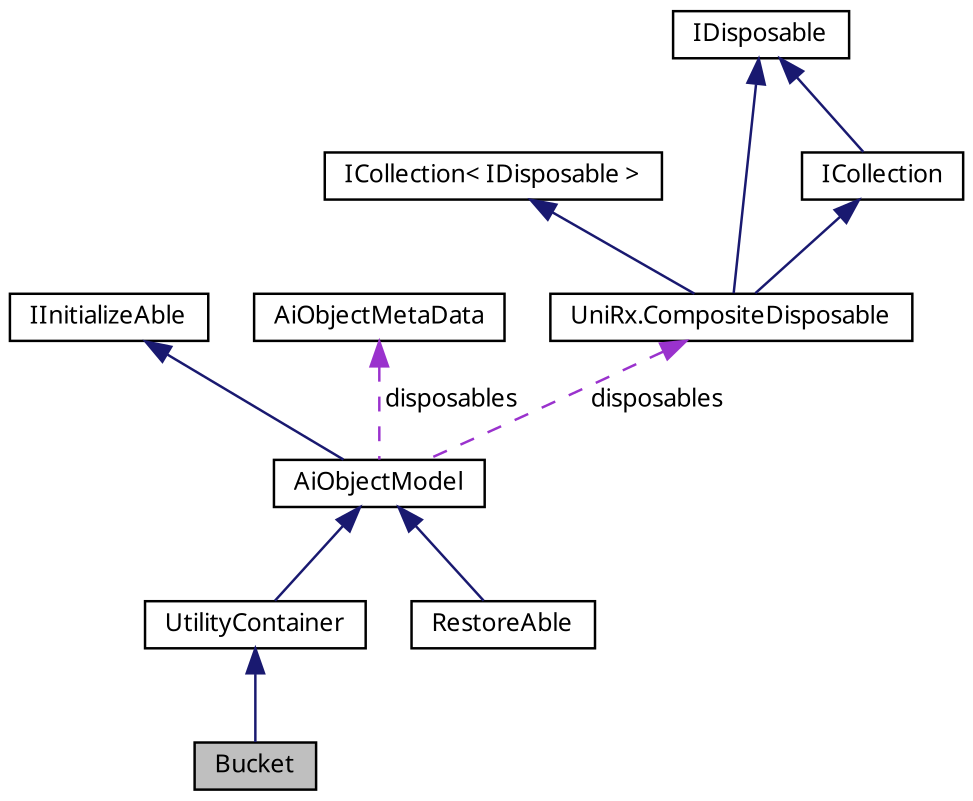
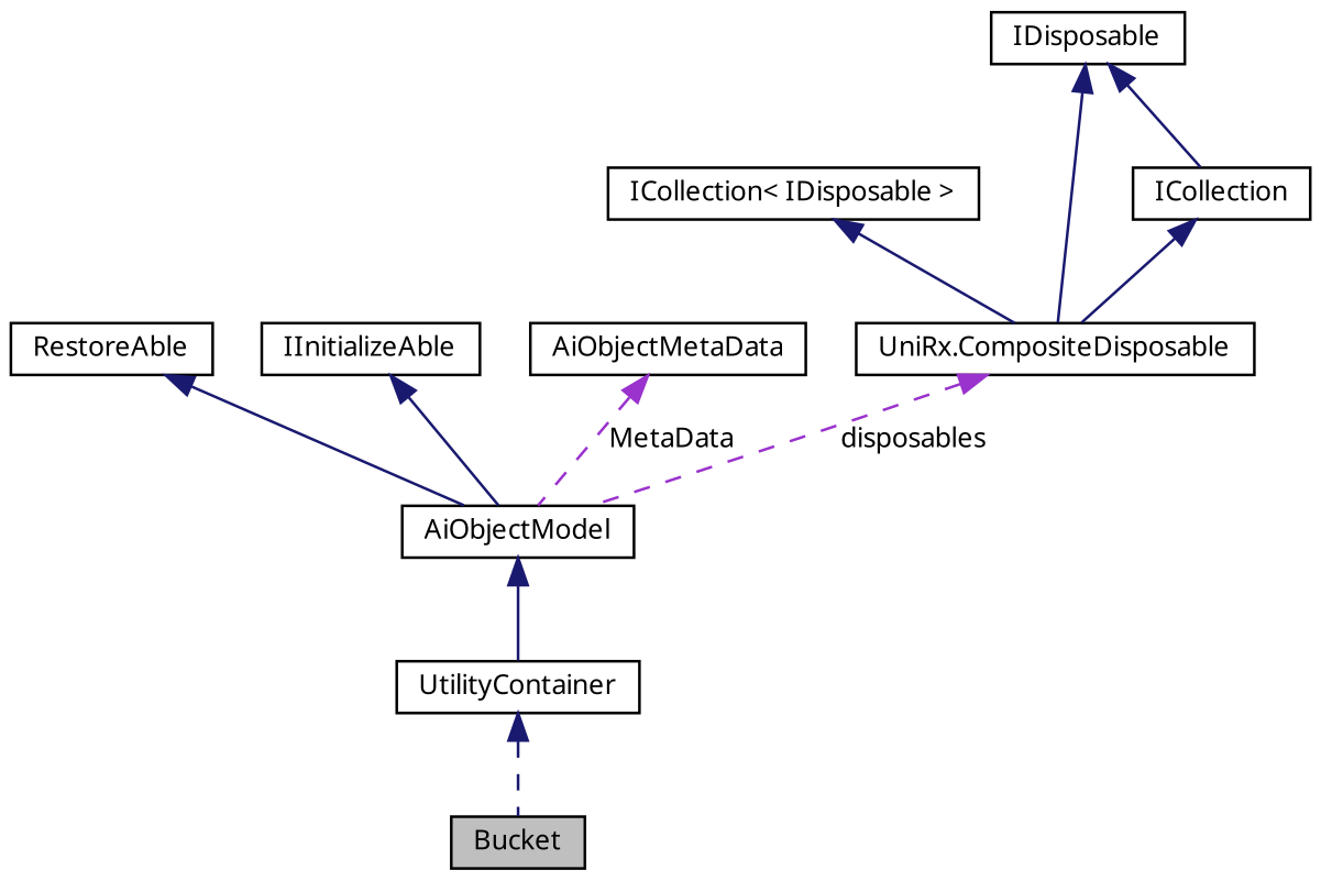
  digraph {
    fontname="Noto Sans"
    node [color=black fillcolor=white fontname="Noto Sans" fontsize=10 shape=record style=filled]
    edge [color=midnightblue dir=back fontname="Noto Sans" fontsize=10 labelfontname=Helvetica labelfontsize=10 style=solid]
    n1 [fillcolor=grey75 fontcolor=black height=0.2 label=Bucket width=0.4]
    n2 [height=0.2 label=UtilityContainer width=0.4]
    n3 [height=0.2 label=AiObjectModel width=0.4]
    n4 [height=0.2 label=RestoreAble width=0.4]
    n5 [height=0.2 label=IInitializeAble width=0.4]
    n6 [height=0.2 label=AiObjectMetaData width=0.4]
    n7 [height=0.2 label="UniRx.CompositeDisposable" width=0.4]
    n8 [height=0.2 label="ICollection\< IDisposable \>" width=0.4]
    n9 [height=0.2 label=IDisposable width=0.4]
    n10 [height=0.2 label=ICollection width=0.4]
-   n2 -> n1
+   n2 -> n1 [style=dashed]
    n3 -> n2
-   n3 -> n4
+   n4 -> n3
    n5 -> n3
-   n6 -> n3 [color=darkorchid3 label=" disposables" style=dashed]
+   n6 -> n3 [color=darkorchid3 label=" MetaData" style=dashed]
    n7 -> n3 [color=darkorchid3 label=" disposables" style=dashed]
    n8 -> n7
    n9 -> n7
    n9 -> n10
    n10 -> n7
  }
